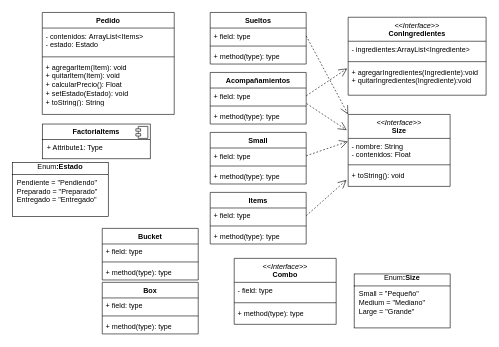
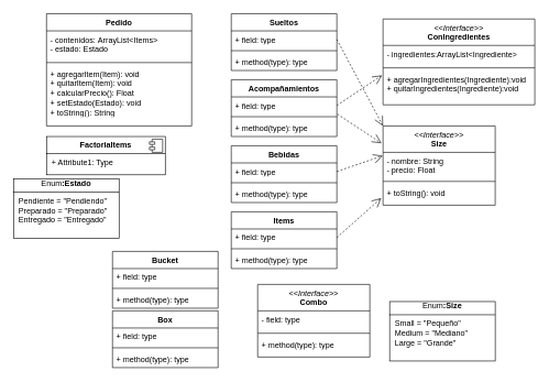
  <mxCell id="0" />
  <mxCell id="1" parent="0" />
  <mxCell id="2" value="Pedido" style="swimlane;fontStyle=1;align=center;verticalAlign=top;childLayout=stackLayout;horizontal=1;startSize=26;horizontalStack=0;resizeParent=1;resizeParentMax=0;resizeLast=0;collapsible=1;marginBottom=0;whiteSpace=wrap;html=1;" vertex="1" parent="1"><mxGeometry x="70" y="20" width="220" height="170" as="geometry"><mxRectangle x="60" y="30" width="80" height="30" as="alternateBounds" /></mxGeometry></mxCell>
  <mxCell id="3" value="&lt;div&gt;- contenidos:&amp;nbsp;ArrayList&amp;lt;Items&amp;gt;&lt;/div&gt;&lt;div&gt;- estado: Estado&amp;nbsp;&lt;/div&gt;" style="text;strokeColor=none;fillColor=none;align=left;verticalAlign=top;spacingLeft=4;spacingRight=4;overflow=hidden;rotatable=0;points=[[0,0.5],[1,0.5]];portConstraint=eastwest;whiteSpace=wrap;html=1;" vertex="1" parent="2"><mxGeometry y="26" width="220" height="44" as="geometry" /></mxCell>
  <mxCell id="4" value="" style="line;strokeWidth=1;fillColor=none;align=left;verticalAlign=middle;spacingTop=-1;spacingLeft=3;spacingRight=3;rotatable=0;labelPosition=right;points=[];portConstraint=eastwest;strokeColor=inherit;" vertex="1" parent="2"><mxGeometry y="70" width="220" height="8" as="geometry" /></mxCell>
  <mxCell id="5" value="&lt;div&gt;+ agregarItem(Item): void&lt;/div&gt;&lt;div&gt;+ quitarItem(Item): void&lt;/div&gt;&lt;div&gt;+ calcularPrecio(): Float&lt;/div&gt;&lt;div&gt;+ setEstado(Estado): void&lt;/div&gt;+ toString(): String" style="text;strokeColor=none;fillColor=none;align=left;verticalAlign=top;spacingLeft=4;spacingRight=4;overflow=hidden;rotatable=0;points=[[0,0.5],[1,0.5]];portConstraint=eastwest;whiteSpace=wrap;html=1;" vertex="1" parent="2"><mxGeometry y="78" width="220" height="92" as="geometry" /></mxCell>
- <mxCell id="6" value="&lt;div&gt;Small&lt;/div&gt;" style="swimlane;fontStyle=1;align=center;verticalAlign=top;childLayout=stackLayout;horizontal=1;startSize=26;horizontalStack=0;resizeParent=1;resizeParentMax=0;resizeLast=0;collapsible=1;marginBottom=0;whiteSpace=wrap;html=1;" vertex="1" parent="1"><mxGeometry x="350" y="220" width="160" height="86" as="geometry" /></mxCell>
+ <mxCell id="6" value="&lt;div&gt;Bebidas&lt;/div&gt;" style="swimlane;fontStyle=1;align=center;verticalAlign=top;childLayout=stackLayout;horizontal=1;startSize=26;horizontalStack=0;resizeParent=1;resizeParentMax=0;resizeLast=0;collapsible=1;marginBottom=0;whiteSpace=wrap;html=1;" vertex="1" parent="1"><mxGeometry x="350" y="220" width="160" height="86" as="geometry" /></mxCell>
  <mxCell id="7" value="+ field: type" style="text;strokeColor=none;fillColor=none;align=left;verticalAlign=top;spacingLeft=4;spacingRight=4;overflow=hidden;rotatable=0;points=[[0,0.5],[1,0.5]];portConstraint=eastwest;whiteSpace=wrap;html=1;" vertex="1" parent="6"><mxGeometry y="26" width="160" height="26" as="geometry" /></mxCell>
  <mxCell id="8" value="" style="line;strokeWidth=1;fillColor=none;align=left;verticalAlign=middle;spacingTop=-1;spacingLeft=3;spacingRight=3;rotatable=0;labelPosition=right;points=[];portConstraint=eastwest;strokeColor=inherit;" vertex="1" parent="6"><mxGeometry y="52" width="160" height="8" as="geometry" /></mxCell>
  <mxCell id="9" value="+ method(type): type" style="text;strokeColor=none;fillColor=none;align=left;verticalAlign=top;spacingLeft=4;spacingRight=4;overflow=hidden;rotatable=0;points=[[0,0.5],[1,0.5]];portConstraint=eastwest;whiteSpace=wrap;html=1;" vertex="1" parent="6"><mxGeometry y="60" width="160" height="26" as="geometry" /></mxCell>
  <mxCell id="10" value="&lt;div&gt;Acompañamientos&lt;/div&gt;" style="swimlane;fontStyle=1;align=center;verticalAlign=top;childLayout=stackLayout;horizontal=1;startSize=26;horizontalStack=0;resizeParent=1;resizeParentMax=0;resizeLast=0;collapsible=1;marginBottom=0;whiteSpace=wrap;html=1;" vertex="1" parent="1"><mxGeometry x="350" y="120" width="160" height="86" as="geometry" /></mxCell>
  <mxCell id="11" value="+ field: type" style="text;strokeColor=none;fillColor=none;align=left;verticalAlign=top;spacingLeft=4;spacingRight=4;overflow=hidden;rotatable=0;points=[[0,0.5],[1,0.5]];portConstraint=eastwest;whiteSpace=wrap;html=1;" vertex="1" parent="10"><mxGeometry y="26" width="160" height="26" as="geometry" /></mxCell>
  <mxCell id="12" value="" style="line;strokeWidth=1;fillColor=none;align=left;verticalAlign=middle;spacingTop=-1;spacingLeft=3;spacingRight=3;rotatable=0;labelPosition=right;points=[];portConstraint=eastwest;strokeColor=inherit;" vertex="1" parent="10"><mxGeometry y="52" width="160" height="8" as="geometry" /></mxCell>
  <mxCell id="13" value="+ method(type): type" style="text;strokeColor=none;fillColor=none;align=left;verticalAlign=top;spacingLeft=4;spacingRight=4;overflow=hidden;rotatable=0;points=[[0,0.5],[1,0.5]];portConstraint=eastwest;whiteSpace=wrap;html=1;" vertex="1" parent="10"><mxGeometry y="60" width="160" height="26" as="geometry" /></mxCell>
  <mxCell id="14" value="Items" style="swimlane;fontStyle=1;align=center;verticalAlign=top;childLayout=stackLayout;horizontal=1;startSize=26;horizontalStack=0;resizeParent=1;resizeParentMax=0;resizeLast=0;collapsible=1;marginBottom=0;whiteSpace=wrap;html=1;" vertex="1" parent="1"><mxGeometry x="350" y="320" width="160" height="86" as="geometry" /></mxCell>
  <mxCell id="15" value="+ field: type" style="text;strokeColor=none;fillColor=none;align=left;verticalAlign=top;spacingLeft=4;spacingRight=4;overflow=hidden;rotatable=0;points=[[0,0.5],[1,0.5]];portConstraint=eastwest;whiteSpace=wrap;html=1;" vertex="1" parent="14"><mxGeometry y="26" width="160" height="26" as="geometry" /></mxCell>
  <mxCell id="16" value="" style="line;strokeWidth=1;fillColor=none;align=left;verticalAlign=middle;spacingTop=-1;spacingLeft=3;spacingRight=3;rotatable=0;labelPosition=right;points=[];portConstraint=eastwest;strokeColor=inherit;" vertex="1" parent="14"><mxGeometry y="52" width="160" height="8" as="geometry" /></mxCell>
  <mxCell id="17" value="+ method(type): type" style="text;strokeColor=none;fillColor=none;align=left;verticalAlign=top;spacingLeft=4;spacingRight=4;overflow=hidden;rotatable=0;points=[[0,0.5],[1,0.5]];portConstraint=eastwest;whiteSpace=wrap;html=1;" vertex="1" parent="14"><mxGeometry y="60" width="160" height="26" as="geometry" /></mxCell>
  <mxCell id="18" value="&lt;div&gt;&lt;span style=&quot;font-weight: normal;&quot;&gt;&lt;i&gt;&amp;lt;&amp;lt;Interface&amp;gt;&amp;gt;&lt;/i&gt;&lt;/span&gt;&lt;/div&gt;&lt;div&gt;Size&lt;/div&gt;&lt;div&gt;&lt;br&gt;&lt;/div&gt;&lt;div&gt;&lt;br&gt;&lt;/div&gt;" style="swimlane;fontStyle=1;align=center;verticalAlign=top;childLayout=stackLayout;horizontal=1;startSize=40;horizontalStack=0;resizeParent=1;resizeParentMax=0;resizeLast=0;collapsible=1;marginBottom=0;whiteSpace=wrap;html=1;" vertex="1" parent="1"><mxGeometry x="580" y="190" width="170" height="120" as="geometry" /></mxCell>
- <mxCell id="19" value="&lt;div&gt;- nombre: String&lt;/div&gt;&lt;div&gt;- contenidos: Float&lt;/div&gt;" style="text;strokeColor=none;fillColor=none;align=left;verticalAlign=top;spacingLeft=4;spacingRight=4;overflow=hidden;rotatable=0;points=[[0,0.5],[1,0.5]];portConstraint=eastwest;whiteSpace=wrap;html=1;" vertex="1" parent="18"><mxGeometry y="40" width="170" height="40" as="geometry" /></mxCell>
+ <mxCell id="19" value="&lt;div&gt;- nombre: String&lt;/div&gt;&lt;div&gt;- precio: Float&lt;/div&gt;" style="text;strokeColor=none;fillColor=none;align=left;verticalAlign=top;spacingLeft=4;spacingRight=4;overflow=hidden;rotatable=0;points=[[0,0.5],[1,0.5]];portConstraint=eastwest;whiteSpace=wrap;html=1;" vertex="1" parent="18"><mxGeometry y="40" width="170" height="40" as="geometry" /></mxCell>
  <mxCell id="20" value="" style="line;strokeWidth=1;fillColor=none;align=left;verticalAlign=middle;spacingTop=-1;spacingLeft=3;spacingRight=3;rotatable=0;labelPosition=right;points=[];portConstraint=eastwest;strokeColor=inherit;" vertex="1" parent="18"><mxGeometry y="80" width="170" height="8" as="geometry" /></mxCell>
  <mxCell id="21" value="&lt;div&gt;+ toString(): void&lt;/div&gt;&lt;div&gt;&lt;br&gt;&lt;/div&gt;" style="text;strokeColor=none;fillColor=none;align=left;verticalAlign=top;spacingLeft=4;spacingRight=4;overflow=hidden;rotatable=0;points=[[0,0.5],[1,0.5]];portConstraint=eastwest;whiteSpace=wrap;html=1;" vertex="1" parent="18"><mxGeometry y="88" width="170" height="32" as="geometry" /></mxCell>
  <mxCell id="22" value="&lt;div align=&quot;center&quot;&gt;Enum&lt;b&gt;:Size&lt;/b&gt;&lt;/div&gt;&lt;hr size=&quot;1&quot; style=&quot;border-style:solid;&quot;&gt;&lt;p style=&quot;margin:0px;margin-left:8px;&quot;&gt;Small = &quot;Pequeño&quot;&lt;br&gt;Medium = &quot;Mediano&quot;&lt;br&gt;Large = &quot;Grande&quot;&lt;/p&gt;" style="verticalAlign=top;align=left;overflow=fill;html=1;whiteSpace=wrap;" vertex="1" parent="1"><mxGeometry x="590" y="456" width="160" height="90" as="geometry" /></mxCell>
  <mxCell id="23" value="&lt;div&gt;&lt;span style=&quot;font-weight: normal;&quot;&gt;&lt;i&gt;&amp;lt;&amp;lt;Interface&amp;gt;&amp;gt;&lt;/i&gt;&lt;/span&gt;&lt;/div&gt;&lt;div&gt;ConIngredientes&lt;/div&gt;&lt;div&gt;&lt;br&gt;&lt;/div&gt;&lt;div&gt;&lt;br&gt;&lt;/div&gt;" style="swimlane;fontStyle=1;align=center;verticalAlign=top;childLayout=stackLayout;horizontal=1;startSize=40;horizontalStack=0;resizeParent=1;resizeParentMax=0;resizeLast=0;collapsible=1;marginBottom=0;whiteSpace=wrap;html=1;" vertex="1" parent="1"><mxGeometry x="580" y="28" width="230" height="130" as="geometry" /></mxCell>
  <mxCell id="24" value="- ingredientes:ArrayList&amp;lt;Ingrediente&amp;gt;" style="text;strokeColor=none;fillColor=none;align=left;verticalAlign=top;spacingLeft=4;spacingRight=4;overflow=hidden;rotatable=0;points=[[0,0.5],[1,0.5]];portConstraint=eastwest;whiteSpace=wrap;html=1;" vertex="1" parent="23"><mxGeometry y="40" width="230" height="30" as="geometry" /></mxCell>
  <mxCell id="25" value="" style="line;strokeWidth=1;fillColor=none;align=left;verticalAlign=middle;spacingTop=-1;spacingLeft=3;spacingRight=3;rotatable=0;labelPosition=right;points=[];portConstraint=eastwest;strokeColor=inherit;" vertex="1" parent="23"><mxGeometry y="70" width="230" height="8" as="geometry" /></mxCell>
  <mxCell id="26" value="&lt;div&gt;+ agregarIngredientes(Ingrediente):void&lt;/div&gt;+ quitarIngredientes(Ingrediente):void" style="text;strokeColor=none;fillColor=none;align=left;verticalAlign=top;spacingLeft=4;spacingRight=4;overflow=hidden;rotatable=0;points=[[0,0.5],[1,0.5]];portConstraint=eastwest;whiteSpace=wrap;html=1;" vertex="1" parent="23"><mxGeometry y="78" width="230" height="52" as="geometry" /></mxCell>
  <mxCell id="27" value="&lt;div&gt;Sueltos&lt;/div&gt;&lt;div&gt;&lt;br&gt;&lt;/div&gt;" style="swimlane;fontStyle=1;align=center;verticalAlign=top;childLayout=stackLayout;horizontal=1;startSize=26;horizontalStack=0;resizeParent=1;resizeParentMax=0;resizeLast=0;collapsible=1;marginBottom=0;whiteSpace=wrap;html=1;" vertex="1" parent="1"><mxGeometry x="350" y="20" width="160" height="86" as="geometry" /></mxCell>
  <mxCell id="28" value="+ field: type" style="text;strokeColor=none;fillColor=none;align=left;verticalAlign=top;spacingLeft=4;spacingRight=4;overflow=hidden;rotatable=0;points=[[0,0.5],[1,0.5]];portConstraint=eastwest;whiteSpace=wrap;html=1;" vertex="1" parent="27"><mxGeometry y="26" width="160" height="26" as="geometry" /></mxCell>
  <mxCell id="29" value="" style="line;strokeWidth=1;fillColor=none;align=left;verticalAlign=middle;spacingTop=-1;spacingLeft=3;spacingRight=3;rotatable=0;labelPosition=right;points=[];portConstraint=eastwest;strokeColor=inherit;" vertex="1" parent="27"><mxGeometry y="52" width="160" height="8" as="geometry" /></mxCell>
  <mxCell id="30" value="+ method(type): type" style="text;strokeColor=none;fillColor=none;align=left;verticalAlign=top;spacingLeft=4;spacingRight=4;overflow=hidden;rotatable=0;points=[[0,0.5],[1,0.5]];portConstraint=eastwest;whiteSpace=wrap;html=1;" vertex="1" parent="27"><mxGeometry y="60" width="160" height="26" as="geometry" /></mxCell>
  <mxCell id="31" value="" style="endArrow=open;endSize=12;dashed=1;html=1;rounded=0;exitX=1;exitY=0.5;exitDx=0;exitDy=0;entryX=0;entryY=0;entryDx=0;entryDy=0;" edge="1" parent="1" source="28" target="18"><mxGeometry width="160" relative="1" as="geometry"><mxPoint x="550" y="330" as="sourcePoint" /><mxPoint x="710" y="330" as="targetPoint" /></mxGeometry></mxCell>
  <mxCell id="32" value="" style="endArrow=open;endSize=12;dashed=1;html=1;rounded=0;exitX=1;exitY=0.5;exitDx=0;exitDy=0;entryX=-0.003;entryY=0.128;entryDx=0;entryDy=0;entryPerimeter=0;" edge="1" parent="1" source="7" target="19"><mxGeometry width="160" relative="1" as="geometry"><mxPoint x="560" y="403" as="sourcePoint" /><mxPoint x="641" y="320" as="targetPoint" /></mxGeometry></mxCell>
  <mxCell id="33" value="" style="endArrow=open;endSize=12;dashed=1;html=1;rounded=0;exitX=1;exitY=0.5;exitDx=0;exitDy=0;entryX=-0.016;entryY=0.664;entryDx=0;entryDy=0;entryPerimeter=0;" edge="1" parent="1" source="15" target="21"><mxGeometry width="160" relative="1" as="geometry"><mxPoint x="580" y="423" as="sourcePoint" /><mxPoint x="661" y="340" as="targetPoint" /></mxGeometry></mxCell>
  <mxCell id="34" value="" style="endArrow=open;endSize=12;dashed=1;html=1;rounded=0;exitX=1;exitY=0.5;exitDx=0;exitDy=0;entryX=-0.007;entryY=0.142;entryDx=0;entryDy=0;entryPerimeter=0;" edge="1" parent="1" source="11" target="26"><mxGeometry width="160" relative="1" as="geometry"><mxPoint x="530" y="320" as="sourcePoint" /><mxPoint x="597" y="260" as="targetPoint" /></mxGeometry></mxCell>
  <mxCell id="35" value="" style="endArrow=open;endSize=12;dashed=1;html=1;rounded=0;exitX=1.005;exitY=1;exitDx=0;exitDy=0;entryX=-0.014;entryY=0.218;entryDx=0;entryDy=0;entryPerimeter=0;exitPerimeter=0;" edge="1" parent="1" source="11" target="18"><mxGeometry width="160" relative="1" as="geometry"><mxPoint x="530" y="416" as="sourcePoint" /><mxPoint x="598" y="270" as="targetPoint" /></mxGeometry></mxCell>
  <mxCell id="36" value="&lt;p style=&quot;margin:0px;margin-top:6px;text-align:center;&quot;&gt;&lt;b&gt;FactoriaItems&lt;/b&gt;&lt;/p&gt;&lt;hr size=&quot;1&quot; style=&quot;border-style:solid;&quot;&gt;&lt;p style=&quot;margin:0px;margin-left:8px;&quot;&gt;+ Attribute1: Type&lt;/p&gt;" style="align=left;overflow=fill;html=1;dropTarget=0;whiteSpace=wrap;" vertex="1" parent="1"><mxGeometry x="70" y="206" width="180" height="58" as="geometry" /></mxCell>
  <mxCell id="37" value="" style="shape=component;jettyWidth=8;jettyHeight=4;" vertex="1" parent="36"><mxGeometry x="1" width="20" height="20" relative="1" as="geometry"><mxPoint x="-24" y="4" as="offset" /></mxGeometry></mxCell>
  <mxCell id="38" value="&lt;div align=&quot;center&quot;&gt;Enum&lt;b&gt;:Estado&lt;/b&gt;&lt;/div&gt;&lt;hr size=&quot;1&quot; style=&quot;border-style:solid;&quot;&gt;&lt;p style=&quot;margin:0px;margin-left:8px;&quot;&gt;Pendiente = &quot;Pendiendo&quot;&lt;br&gt;Preparado = &quot;Preparado&quot;&lt;br&gt;Entregado = &quot;Entregado&quot;&lt;/p&gt;" style="verticalAlign=top;align=left;overflow=fill;html=1;whiteSpace=wrap;" vertex="1" parent="1"><mxGeometry x="20" y="270" width="160" height="90" as="geometry" /></mxCell>
  <mxCell id="39" value="&lt;div&gt;&lt;span style=&quot;font-weight: normal;&quot;&gt;&lt;i&gt;&amp;lt;&amp;lt;Interface&amp;gt;&amp;gt;&lt;/i&gt;&lt;/span&gt;&lt;/div&gt;&lt;div&gt;Combo&lt;/div&gt;&lt;div&gt;&lt;br&gt;&lt;/div&gt;&lt;div&gt;&lt;br&gt;&lt;/div&gt;" style="swimlane;fontStyle=1;align=center;verticalAlign=top;childLayout=stackLayout;horizontal=1;startSize=40;horizontalStack=0;resizeParent=1;resizeParentMax=0;resizeLast=0;collapsible=1;marginBottom=0;whiteSpace=wrap;html=1;" vertex="1" parent="1"><mxGeometry x="390" y="430" width="170" height="110" as="geometry" /></mxCell>
  <mxCell id="40" value="- field: type" style="text;strokeColor=none;fillColor=none;align=left;verticalAlign=top;spacingLeft=4;spacingRight=4;overflow=hidden;rotatable=0;points=[[0,0.5],[1,0.5]];portConstraint=eastwest;whiteSpace=wrap;html=1;" vertex="1" parent="39"><mxGeometry y="40" width="170" height="30" as="geometry" /></mxCell>
  <mxCell id="41" value="" style="line;strokeWidth=1;fillColor=none;align=left;verticalAlign=middle;spacingTop=-1;spacingLeft=3;spacingRight=3;rotatable=0;labelPosition=right;points=[];portConstraint=eastwest;strokeColor=inherit;" vertex="1" parent="39"><mxGeometry y="70" width="170" height="8" as="geometry" /></mxCell>
  <mxCell id="42" value="+ method(type): type" style="text;strokeColor=none;fillColor=none;align=left;verticalAlign=top;spacingLeft=4;spacingRight=4;overflow=hidden;rotatable=0;points=[[0,0.5],[1,0.5]];portConstraint=eastwest;whiteSpace=wrap;html=1;" vertex="1" parent="39"><mxGeometry y="78" width="170" height="32" as="geometry" /></mxCell>
  <mxCell id="43" value="&lt;div&gt;Bucket&lt;/div&gt;&lt;div&gt;&lt;br&gt;&lt;/div&gt;" style="swimlane;fontStyle=1;align=center;verticalAlign=top;childLayout=stackLayout;horizontal=1;startSize=26;horizontalStack=0;resizeParent=1;resizeParentMax=0;resizeLast=0;collapsible=1;marginBottom=0;whiteSpace=wrap;html=1;" vertex="1" parent="1"><mxGeometry x="170" y="380" width="160" height="86" as="geometry" /></mxCell>
  <mxCell id="44" value="+ field: type" style="text;strokeColor=none;fillColor=none;align=left;verticalAlign=top;spacingLeft=4;spacingRight=4;overflow=hidden;rotatable=0;points=[[0,0.5],[1,0.5]];portConstraint=eastwest;whiteSpace=wrap;html=1;" vertex="1" parent="43"><mxGeometry y="26" width="160" height="26" as="geometry" /></mxCell>
  <mxCell id="45" value="" style="line;strokeWidth=1;fillColor=none;align=left;verticalAlign=middle;spacingTop=-1;spacingLeft=3;spacingRight=3;rotatable=0;labelPosition=right;points=[];portConstraint=eastwest;strokeColor=inherit;" vertex="1" parent="43"><mxGeometry y="52" width="160" height="8" as="geometry" /></mxCell>
  <mxCell id="46" value="+ method(type): type" style="text;strokeColor=none;fillColor=none;align=left;verticalAlign=top;spacingLeft=4;spacingRight=4;overflow=hidden;rotatable=0;points=[[0,0.5],[1,0.5]];portConstraint=eastwest;whiteSpace=wrap;html=1;" vertex="1" parent="43"><mxGeometry y="60" width="160" height="26" as="geometry" /></mxCell>
  <mxCell id="47" value="Box" style="swimlane;fontStyle=1;align=center;verticalAlign=top;childLayout=stackLayout;horizontal=1;startSize=26;horizontalStack=0;resizeParent=1;resizeParentMax=0;resizeLast=0;collapsible=1;marginBottom=0;whiteSpace=wrap;html=1;" vertex="1" parent="1"><mxGeometry x="170" y="470" width="160" height="86" as="geometry" /></mxCell>
  <mxCell id="48" value="+ field: type" style="text;strokeColor=none;fillColor=none;align=left;verticalAlign=top;spacingLeft=4;spacingRight=4;overflow=hidden;rotatable=0;points=[[0,0.5],[1,0.5]];portConstraint=eastwest;whiteSpace=wrap;html=1;" vertex="1" parent="47"><mxGeometry y="26" width="160" height="26" as="geometry" /></mxCell>
  <mxCell id="49" value="" style="line;strokeWidth=1;fillColor=none;align=left;verticalAlign=middle;spacingTop=-1;spacingLeft=3;spacingRight=3;rotatable=0;labelPosition=right;points=[];portConstraint=eastwest;strokeColor=inherit;" vertex="1" parent="47"><mxGeometry y="52" width="160" height="8" as="geometry" /></mxCell>
  <mxCell id="50" value="+ method(type): type" style="text;strokeColor=none;fillColor=none;align=left;verticalAlign=top;spacingLeft=4;spacingRight=4;overflow=hidden;rotatable=0;points=[[0,0.5],[1,0.5]];portConstraint=eastwest;whiteSpace=wrap;html=1;" vertex="1" parent="47"><mxGeometry y="60" width="160" height="26" as="geometry" /></mxCell>
